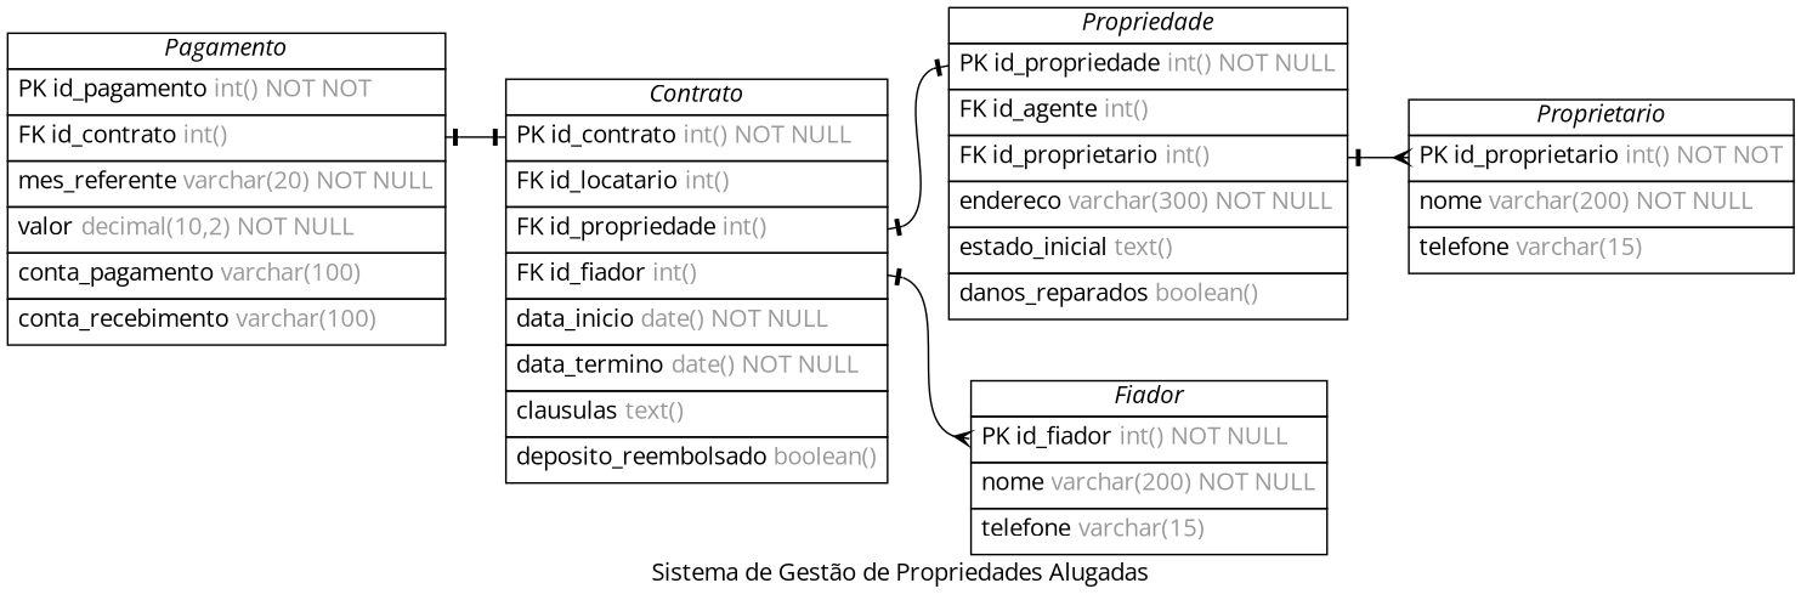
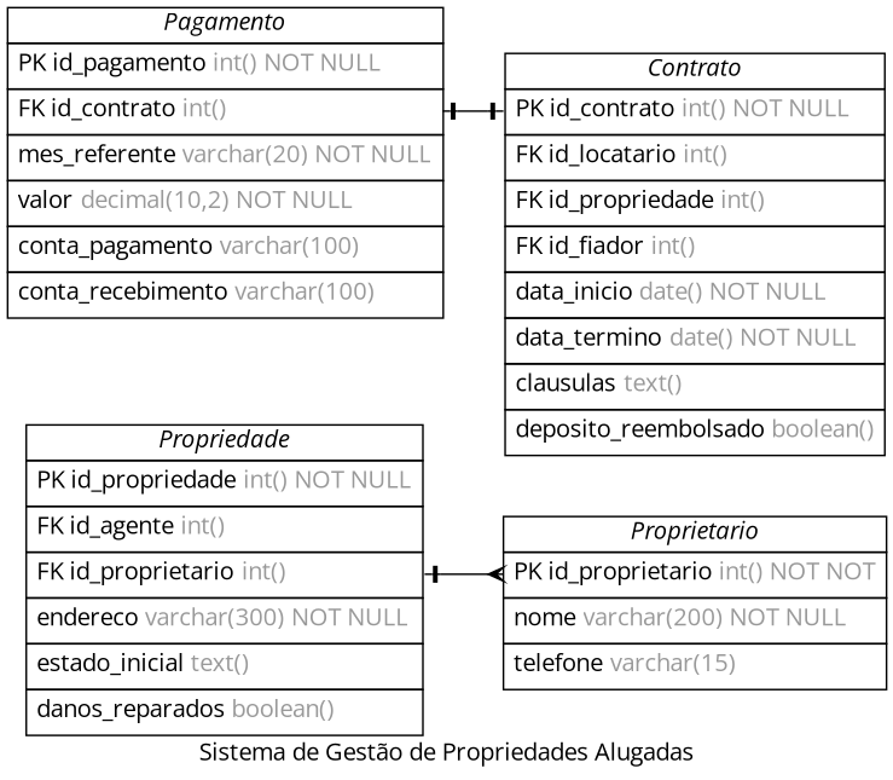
  digraph {
    concentrate=true
    fontname="Open Sans"
    label="Sistema de Gestão de Propriedades Alugadas"
    nodesep=0.5
    rankdir=LR
    splines=spline
    node [fontname="Open Sans" shape=plain]
    edge [arrowhead=ocrow arrowsize=0.9 arrowtail=noneotee dir=both fontname="Open Sans" fontsize=12 labelangle=32 labeldistance=1.8 penwidth=1.0]
    n1 [label=<         <table border="0" cellborder="1" cellspacing="0" >         <tr><td><i>Proprietario</i></td></tr>         <tr><td port="id_proprietario" align="left" cellpadding="5">PK id_proprietario <font color="grey60">int() NOT NOT</font></td></tr>         <tr><td port="nome" align="left" cellpadding="5">nome <font color="grey60">varchar(200) NOT NULL</font></td></tr>         <tr><td port="telefone" align="left" cellpadding="5">telefone <font color="grey60">varchar(15)</font></td></tr>     </table>>]
-   n2 [label=<         <table border="0" cellborder="1" cellspacing="0" >         <tr><td><i>Fiador</i></td></tr>         <tr><td port="id_fiador" align="left" cellpadding="5">PK id_fiador <font color="grey60">int() NOT NULL</font></td></tr>         <tr><td port="nome" align="left" cellpadding="5">nome <font color="grey60">varchar(200) NOT NULL</font></td></tr>         <tr><td port="telefone" align="left" cellpadding="5">telefone <font color="grey60">varchar(15)</font></td></tr>     </table>>]
    n3 [label=<         <table border="0" cellborder="1" cellspacing="0" >         <tr><td><i>Propriedade</i></td></tr>         <tr><td port="id_propriedade" align="left" cellpadding="5">PK id_propriedade <font color="grey60">int() NOT NULL</font></td></tr>         <tr><td port="id_agente" align="left" cellpadding="5">FK id_agente <font color="grey60">int()</font></td></tr>         <tr><td port="id_proprietario" align="left" cellpadding="5">FK id_proprietario <font color="grey60">int()</font></td></tr>         <tr><td port="endereco" align="left" cellpadding="5">endereco <font color="grey60">varchar(300) NOT NULL</font></td></tr>         <tr><td port="estado_inicial" align="left" cellpadding="5">estado_inicial <font color="grey60">text()</font></td></tr>         <tr><td port="danos_reparados" align="left" cellpadding="5">danos_reparados <font color="grey60">boolean()</font></td></tr>     </table>>]
    n4 [label=<         <table border="0" cellborder="1" cellspacing="0" >         <tr><td><i>Contrato</i></td></tr>         <tr><td port="id_contrato" align="left" cellpadding="5">PK id_contrato <font color="grey60">int() NOT NULL</font></td></tr>         <tr><td port="id_locatario" align="left" cellpadding="5">FK id_locatario <font color="grey60">int()</font></td></tr>         <tr><td port="id_propriedade" align="left" cellpadding="5">FK id_propriedade <font color="grey60">int()</font></td></tr>         <tr><td port="id_fiador" align="left" cellpadding="5">FK id_fiador <font color="grey60">int()</font></td></tr>         <tr><td port="data_inicio" align="left" cellpadding="5">data_inicio <font color="grey60">date() NOT NULL</font></td></tr>         <tr><td port="data_termino" align="left" cellpadding="5">data_termino <font color="grey60">date() NOT NULL</font></td></tr>         <tr><td port="clausulas" align="left" cellpadding="5">clausulas <font color="grey60">text()</font></td></tr>         <tr><td port="deposito_reembolsado" align="left" cellpadding="5">deposito_reembolsado <font color="grey60">boolean()</font></td></tr>     </table>>]
-   n5 [label=<         <table border="0" cellborder="1" cellspacing="0" >         <tr><td><i>Pagamento</i></td></tr>         <tr><td port="id_pagamento" align="left" cellpadding="5">PK id_pagamento <font color="grey60">int() NOT NOT</font></td></tr>         <tr><td port="id_contrato" align="left" cellpadding="5">FK id_contrato <font color="grey60">int()</font></td></tr>         <tr><td port="mes_referente" align="left" cellpadding="5">mes_referente <font color="grey60">varchar(20) NOT NULL</font></td></tr>         <tr><td port="valor" align="left" cellpadding="5">valor <font color="grey60">decimal(10,2) NOT NULL</font></td></tr>         <tr><td port="conta_pagamento" align="left" cellpadding="5">conta_pagamento <font color="grey60">varchar(100)</font></td></tr>         <tr><td port="conta_recebimento" align="left" cellpadding="5">conta_recebimento <font color="grey60">varchar(100)</font></td></tr>     </table>>]
+   n5 [label=<         <table border="0" cellborder="1" cellspacing="0" >         <tr><td><i>Pagamento</i></td></tr>         <tr><td port="id_pagamento" align="left" cellpadding="5">PK id_pagamento <font color="grey60">int() NOT NULL</font></td></tr>         <tr><td port="id_contrato" align="left" cellpadding="5">FK id_contrato <font color="grey60">int()</font></td></tr>         <tr><td port="mes_referente" align="left" cellpadding="5">mes_referente <font color="grey60">varchar(20) NOT NULL</font></td></tr>         <tr><td port="valor" align="left" cellpadding="5">valor <font color="grey60">decimal(10,2) NOT NULL</font></td></tr>         <tr><td port="conta_pagamento" align="left" cellpadding="5">conta_pagamento <font color="grey60">varchar(100)</font></td></tr>         <tr><td port="conta_recebimento" align="left" cellpadding="5">conta_recebimento <font color="grey60">varchar(100)</font></td></tr>     </table>>]
    n3 -> n1 [headport=id_proprietario tailport=id_proprietario]
-   n4 -> n2 [headport=id_fiador tailport=id_fiador]
-   n4 -> n3 [arrowhead=noneotee headport=id_propriedade tailport=id_propriedade]
    n5 -> n4 [arrowhead=noneotee headport=id_contrato tailport=id_contrato]
  }
